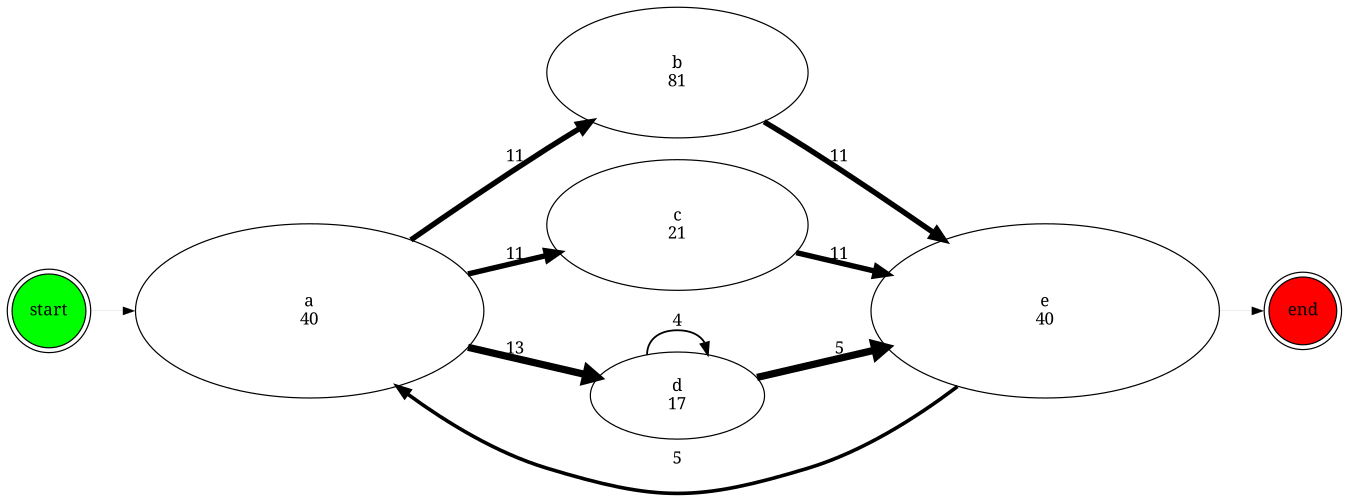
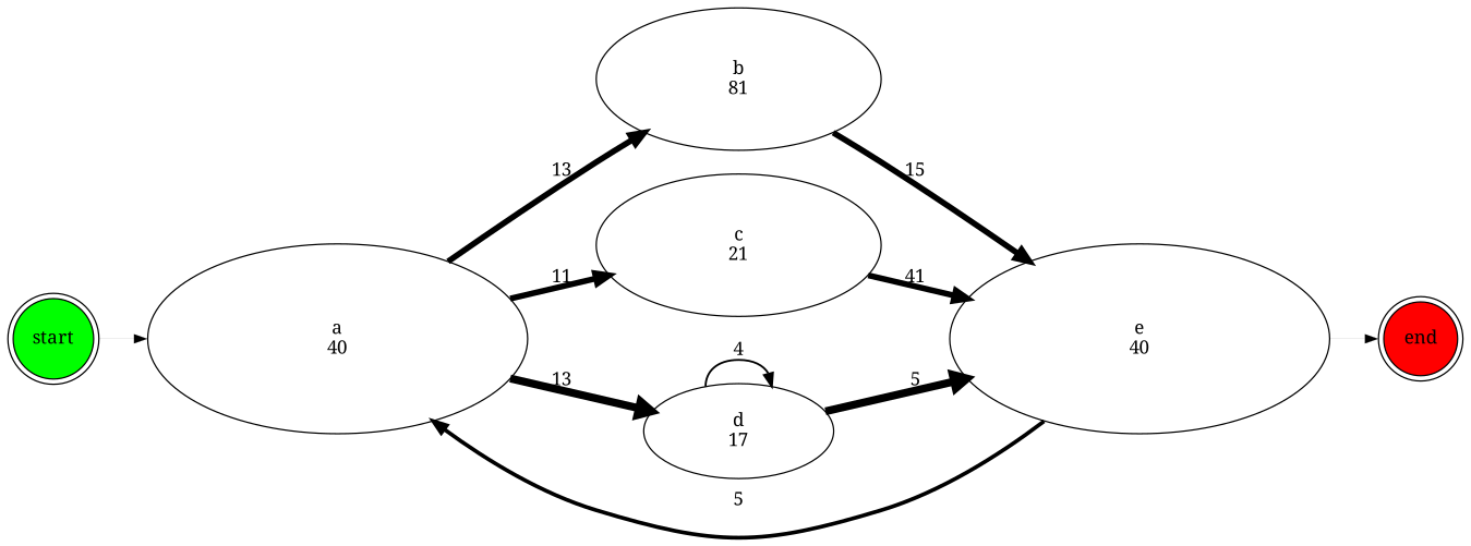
  digraph {
    fontname="Noto Serif"
    rankdir=LR
    node [fontname="Noto Serif"]
    edge [fontname="Noto Serif" penwidth=4.5]
    n1 [height=2 label="a\n40" width=4]
    n2 [height=1.5 label="b\n81" width=3]
    n3 [height=1.5 label="c\n21" width=3]
    n4 [height=1 label="d\n17" width=2]
    n5 [height=2 label="e\n40" width=4]
    n6 [fillcolor=red height=0.78106 label=end shape=doublecircle style=filled width=0.78106]
    n7 [fillcolor=green height=0.85036 label=start shape=doublecircle style=filled width=0.85036]
-   n1 -> n2 [label=11]
+   n1 -> n2 [label=13]
    n1 -> n3 [label=11]
    n1 -> n4 [label=13 penwidth=6.0]
-   n2 -> n5 [label=11]
-   n3 -> n5 [label=11]
+   n2 -> n5 [label=15]
+   n3 -> n5 [label=41]
    n4 -> n4 [label=4 penwidth=1.5]
    n4 -> n5 [label=5 penwidth=6.0]
    n5 -> n1 [label=5 penwidth=3.0]
    n5 -> n6 [penwidth=0.1]
    n7 -> n1 [penwidth=0.1]
  }
